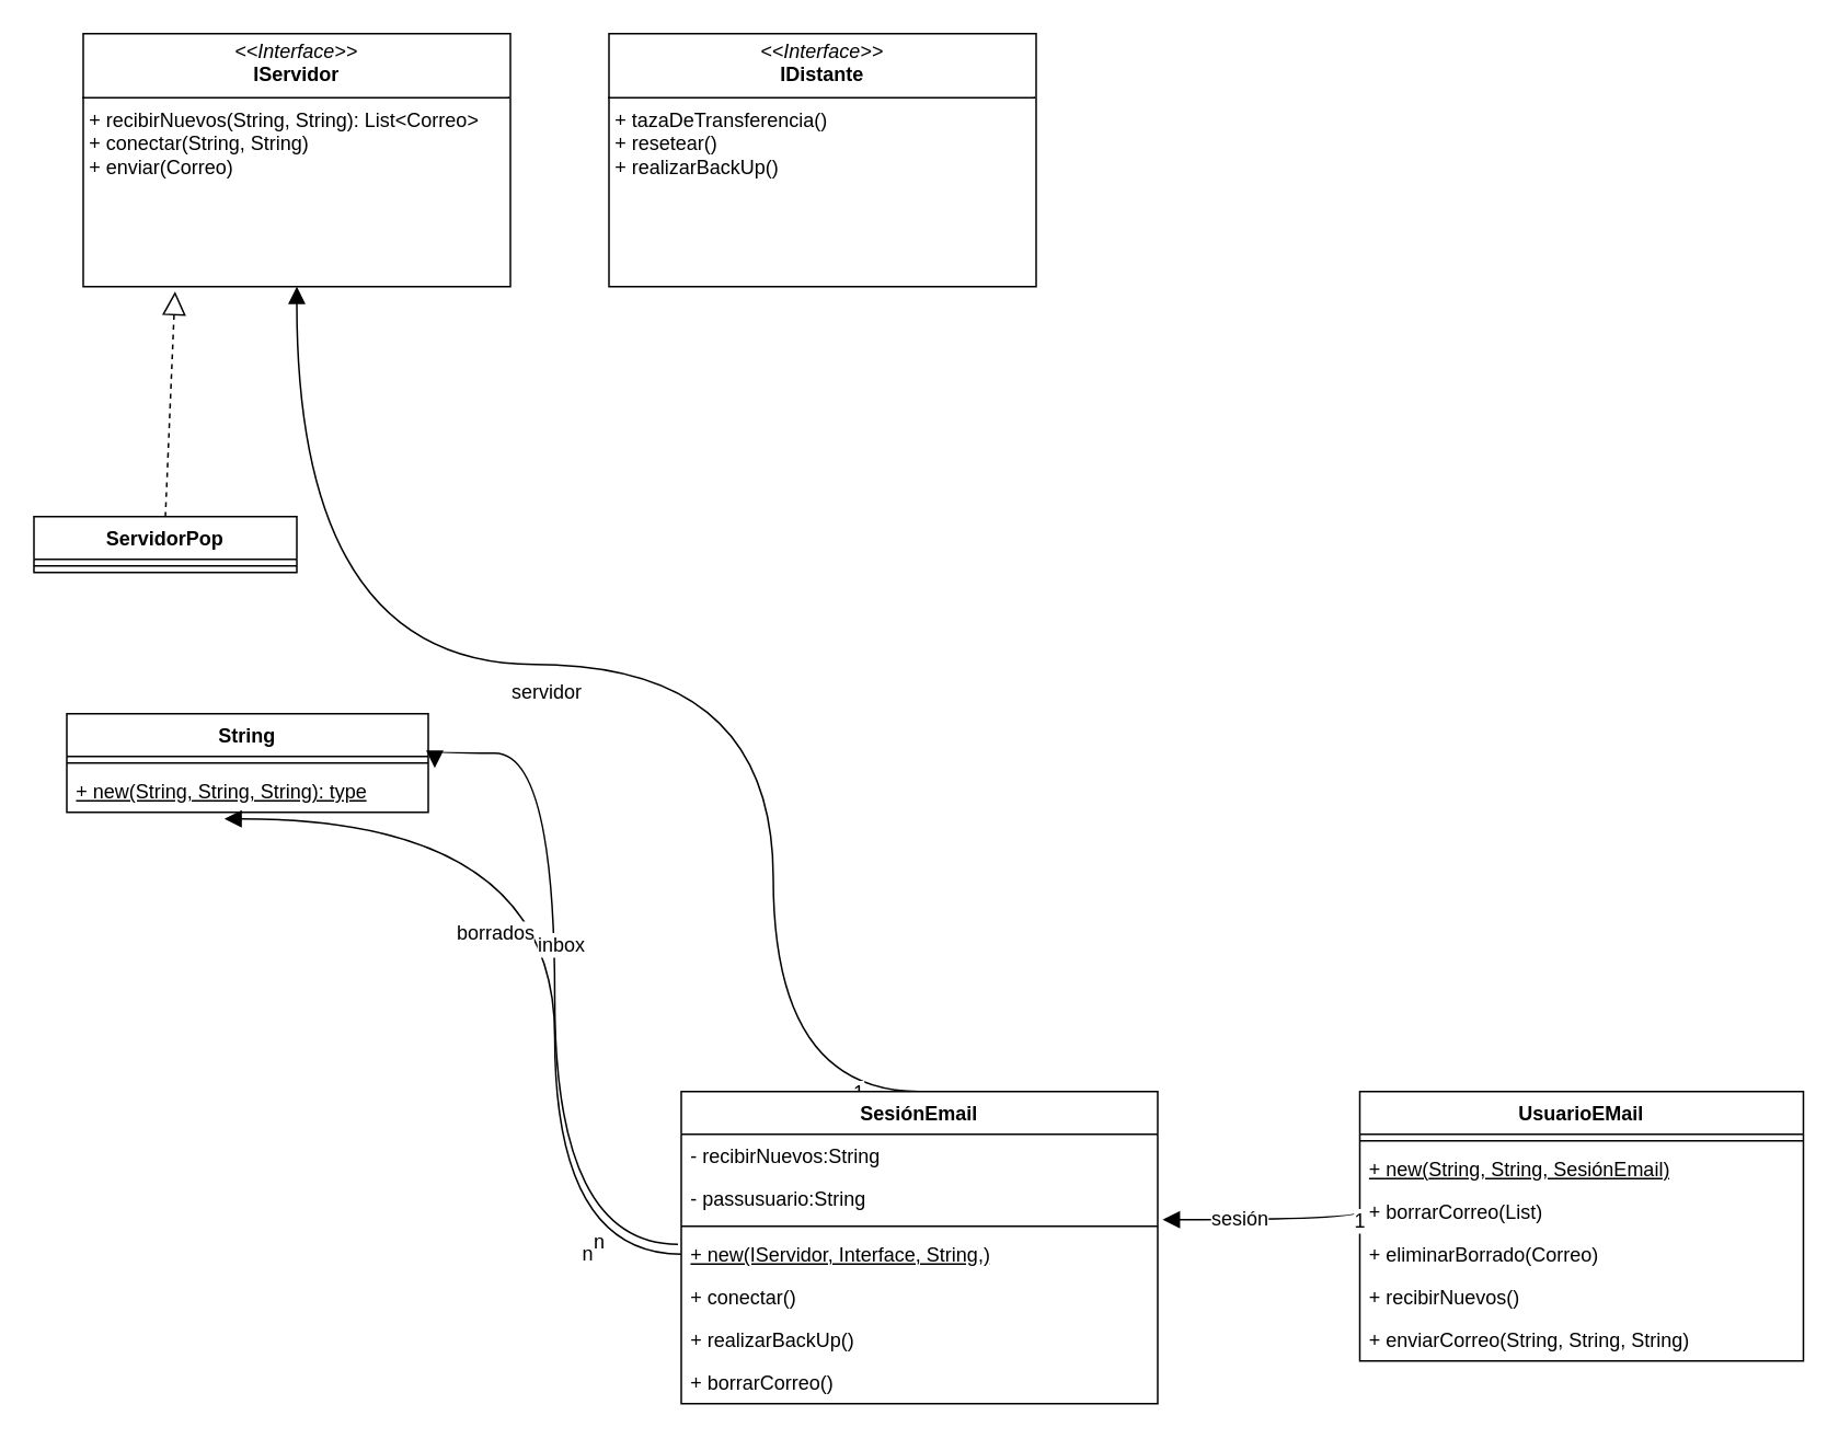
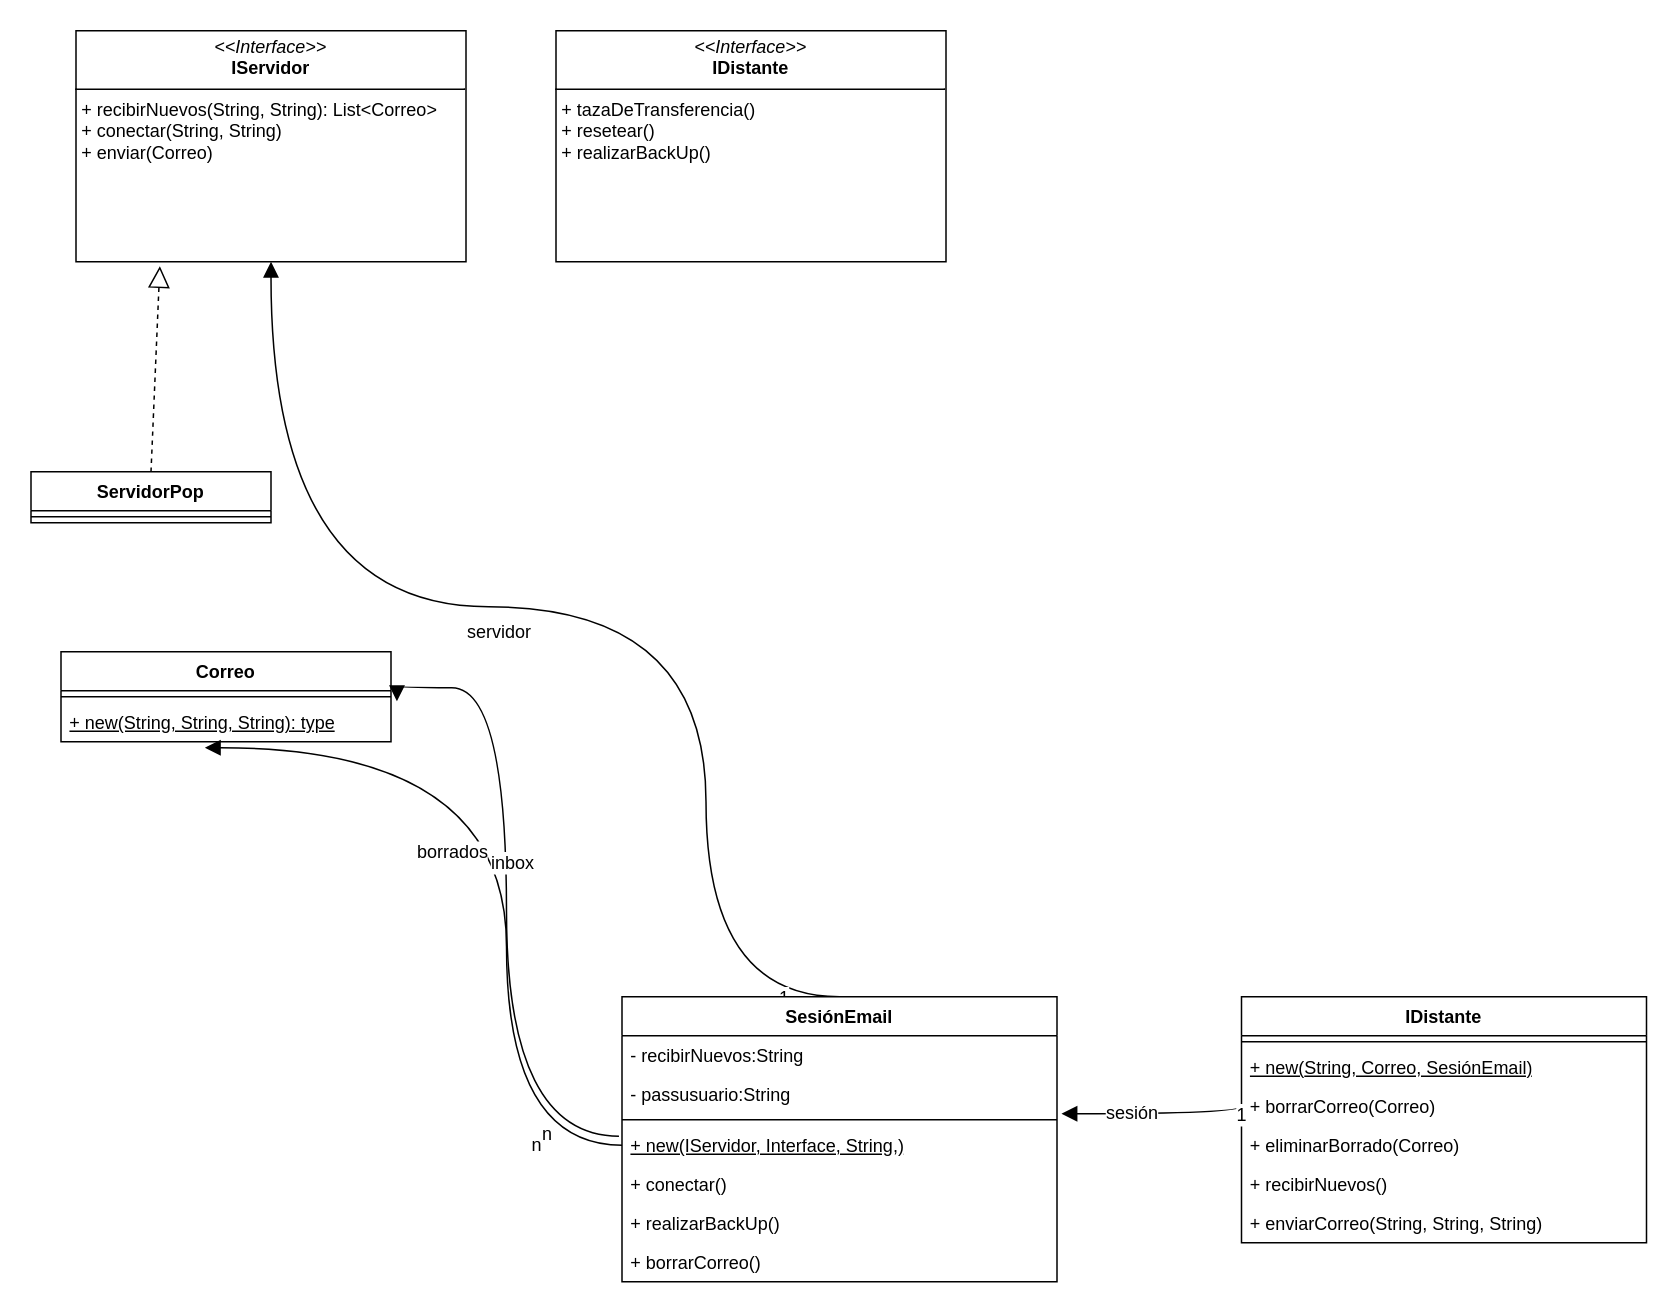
  <mxCell id="0" />
  <mxCell id="1" parent="0" />
  <mxCell id="2" value="" style="endArrow=block;endFill=1;html=1;edgeStyle=orthogonalEdgeStyle;align=left;verticalAlign=top;rounded=0;fontSize=12;startSize=8;endSize=8;curved=1;exitX=0.5;exitY=0;exitDx=0;exitDy=0;entryX=0.5;entryY=1;entryDx=0;entryDy=0;" edge="1" parent="1" source="18" target="10"><mxGeometry x="-1" relative="1" as="geometry"><mxPoint x="565" y="444" as="sourcePoint" /><mxPoint x="270" y="333" as="targetPoint" /><Array as="points"><mxPoint x="470" y="664" /><mxPoint x="470" y="404" /><mxPoint x="180" y="404" /></Array></mxGeometry></mxCell>
  <mxCell id="3" value="servidor" style="edgeLabel;html=1;align=center;verticalAlign=middle;resizable=0;points=[];fontSize=12;" vertex="1" connectable="0" parent="2"><mxGeometry x="0.124" y="16" relative="1" as="geometry"><mxPoint as="offset" /></mxGeometry></mxCell>
  <mxCell id="4" value="1" style="edgeLabel;html=1;align=center;verticalAlign=middle;resizable=0;points=[];fontSize=12;" vertex="1" connectable="0" parent="2"><mxGeometry x="-0.912" relative="1" as="geometry"><mxPoint as="offset" /></mxGeometry></mxCell>
- <mxCell id="5" value="String" style="swimlane;fontStyle=1;align=center;verticalAlign=top;childLayout=stackLayout;horizontal=1;startSize=26;horizontalStack=0;resizeParent=1;resizeParentMax=0;resizeLast=0;collapsible=1;marginBottom=0;whiteSpace=wrap;html=1;" vertex="1" parent="1"><mxGeometry x="40" y="434" width="220" height="60" as="geometry" /></mxCell>
+ <mxCell id="5" value="Correo" style="swimlane;fontStyle=1;align=center;verticalAlign=top;childLayout=stackLayout;horizontal=1;startSize=26;horizontalStack=0;resizeParent=1;resizeParentMax=0;resizeLast=0;collapsible=1;marginBottom=0;whiteSpace=wrap;html=1;" vertex="1" parent="1"><mxGeometry x="40" y="434" width="220" height="60" as="geometry" /></mxCell>
  <mxCell id="6" value="" style="line;strokeWidth=1;fillColor=none;align=left;verticalAlign=middle;spacingTop=-1;spacingLeft=3;spacingRight=3;rotatable=0;labelPosition=right;points=[];portConstraint=eastwest;strokeColor=inherit;" vertex="1" parent="5"><mxGeometry y="26" width="220" height="8" as="geometry" /></mxCell>
  <mxCell id="7" value="&lt;u&gt;+ new(String, String, String): type&lt;/u&gt;" style="text;strokeColor=none;fillColor=none;align=left;verticalAlign=top;spacingLeft=4;spacingRight=4;overflow=hidden;rotatable=0;points=[[0,0.5],[1,0.5]];portConstraint=eastwest;whiteSpace=wrap;html=1;" vertex="1" parent="5"><mxGeometry y="34" width="220" height="26" as="geometry" /></mxCell>
  <mxCell id="8" value="ServidorPop" style="swimlane;fontStyle=1;align=center;verticalAlign=top;childLayout=stackLayout;horizontal=1;startSize=26;horizontalStack=0;resizeParent=1;resizeParentMax=0;resizeLast=0;collapsible=1;marginBottom=0;whiteSpace=wrap;html=1;" vertex="1" parent="1"><mxGeometry x="20" y="314" width="160" height="34" as="geometry" /></mxCell>
  <mxCell id="9" value="" style="line;strokeWidth=1;fillColor=none;align=left;verticalAlign=middle;spacingTop=-1;spacingLeft=3;spacingRight=3;rotatable=0;labelPosition=right;points=[];portConstraint=eastwest;strokeColor=inherit;" vertex="1" parent="8"><mxGeometry y="26" width="160" height="8" as="geometry" /></mxCell>
  <mxCell id="10" value="&lt;p style=&quot;margin:0px;margin-top:4px;text-align:center;&quot;&gt;&lt;i&gt;&amp;lt;&amp;lt;Interface&amp;gt;&amp;gt;&lt;/i&gt;&lt;br&gt;&lt;b&gt;IServidor&lt;/b&gt;&lt;/p&gt;&lt;hr size=&quot;1&quot; style=&quot;border-style:solid;&quot;&gt;&lt;p style=&quot;margin:0px;margin-left:4px;&quot;&gt;+ recibirNuevos(String, String): List&amp;lt;Correo&amp;gt;&lt;br&gt;+ conectar(String, String)&lt;/p&gt;&lt;p style=&quot;margin:0px;margin-left:4px;&quot;&gt;+ enviar(Correo)&lt;br&gt;&lt;/p&gt;&lt;p style=&quot;margin:0px;margin-left:4px;&quot;&gt;&lt;br&gt;&lt;/p&gt;" style="verticalAlign=top;align=left;overflow=fill;html=1;whiteSpace=wrap;" vertex="1" parent="1"><mxGeometry x="50" y="20" width="260" height="154" as="geometry" /></mxCell>
  <mxCell id="11" value="" style="endArrow=block;dashed=1;endFill=0;endSize=12;html=1;rounded=0;fontSize=12;curved=1;exitX=0.5;exitY=0;exitDx=0;exitDy=0;entryX=0.215;entryY=1.019;entryDx=0;entryDy=0;entryPerimeter=0;" edge="1" parent="1" source="8" target="10"><mxGeometry width="160" relative="1" as="geometry"><mxPoint x="360" y="314" as="sourcePoint" /><mxPoint x="520" y="314" as="targetPoint" /></mxGeometry></mxCell>
  <mxCell id="12" value="" style="endArrow=block;endFill=1;html=1;edgeStyle=orthogonalEdgeStyle;align=left;verticalAlign=top;rounded=0;fontSize=12;startSize=8;endSize=8;curved=1;exitX=-0.007;exitY=0.269;exitDx=0;exitDy=0;exitPerimeter=0;entryX=1.018;entryY=-0.038;entryDx=0;entryDy=0;entryPerimeter=0;" edge="1" parent="1" source="22" target="7"><mxGeometry x="-1" relative="1" as="geometry"><mxPoint x="260" y="577.5" as="sourcePoint" /><mxPoint x="420" y="577.5" as="targetPoint" /></mxGeometry></mxCell>
  <mxCell id="13" value="n" style="edgeLabel;html=1;align=center;verticalAlign=middle;resizable=0;points=[];fontSize=12;" vertex="1" connectable="0" parent="12"><mxGeometry x="-0.788" y="-1" relative="1" as="geometry"><mxPoint as="offset" /></mxGeometry></mxCell>
  <mxCell id="14" value="" style="endArrow=block;endFill=1;html=1;edgeStyle=orthogonalEdgeStyle;align=left;verticalAlign=top;rounded=0;fontSize=12;startSize=8;endSize=8;curved=1;exitX=0;exitY=0.5;exitDx=0;exitDy=0;entryX=0.436;entryY=1.154;entryDx=0;entryDy=0;entryPerimeter=0;" edge="1" parent="1" source="22" target="7"><mxGeometry x="-1" relative="1" as="geometry"><mxPoint x="420" y="533" as="sourcePoint" /><mxPoint x="274" y="477" as="targetPoint" /></mxGeometry></mxCell>
  <mxCell id="15" value="inbox" style="edgeLabel;html=1;align=center;verticalAlign=middle;resizable=0;points=[];fontSize=12;" vertex="1" connectable="0" parent="14"><mxGeometry x="-0.194" y="-3" relative="1" as="geometry"><mxPoint y="-47" as="offset" /></mxGeometry></mxCell>
  <mxCell id="16" value="borrados" style="edgeLabel;html=1;align=center;verticalAlign=middle;resizable=0;points=[];fontSize=12;" vertex="1" connectable="0" parent="14"><mxGeometry x="0.054" y="3" relative="1" as="geometry"><mxPoint x="-34" y="13" as="offset" /></mxGeometry></mxCell>
  <mxCell id="17" value="n" style="edgeLabel;html=1;align=center;verticalAlign=middle;resizable=0;points=[];fontSize=12;" vertex="1" connectable="0" parent="14"><mxGeometry x="-0.788" y="-1" relative="1" as="geometry"><mxPoint as="offset" /></mxGeometry></mxCell>
  <mxCell id="18" value="SesiónEmail" style="swimlane;fontStyle=1;align=center;verticalAlign=top;childLayout=stackLayout;horizontal=1;startSize=26;horizontalStack=0;resizeParent=1;resizeParentMax=0;resizeLast=0;collapsible=1;marginBottom=0;whiteSpace=wrap;html=1;" vertex="1" parent="1"><mxGeometry x="414" y="664" width="290" height="190" as="geometry" /></mxCell>
  <mxCell id="19" value="- recibirNuevos:String&amp;nbsp;" style="text;strokeColor=none;fillColor=none;align=left;verticalAlign=top;spacingLeft=4;spacingRight=4;overflow=hidden;rotatable=0;points=[[0,0.5],[1,0.5]];portConstraint=eastwest;whiteSpace=wrap;html=1;" vertex="1" parent="18"><mxGeometry y="26" width="290" height="26" as="geometry" /></mxCell>
  <mxCell id="20" value="- passusuario:String" style="text;strokeColor=none;fillColor=none;align=left;verticalAlign=top;spacingLeft=4;spacingRight=4;overflow=hidden;rotatable=0;points=[[0,0.5],[1,0.5]];portConstraint=eastwest;whiteSpace=wrap;html=1;" vertex="1" parent="18"><mxGeometry y="52" width="290" height="26" as="geometry" /></mxCell>
  <mxCell id="21" value="" style="line;strokeWidth=1;fillColor=none;align=left;verticalAlign=middle;spacingTop=-1;spacingLeft=3;spacingRight=3;rotatable=0;labelPosition=right;points=[];portConstraint=eastwest;strokeColor=inherit;" vertex="1" parent="18"><mxGeometry y="78" width="290" height="8" as="geometry" /></mxCell>
  <mxCell id="22" value="&lt;u&gt;+ new(IServidor, Interface, String,)&lt;/u&gt;" style="text;strokeColor=none;fillColor=none;align=left;verticalAlign=top;spacingLeft=4;spacingRight=4;overflow=hidden;rotatable=0;points=[[0,0.5],[1,0.5]];portConstraint=eastwest;whiteSpace=wrap;html=1;" vertex="1" parent="18"><mxGeometry y="86" width="290" height="26" as="geometry" /></mxCell>
  <mxCell id="23" value="+ conectar()" style="text;strokeColor=none;fillColor=none;align=left;verticalAlign=top;spacingLeft=4;spacingRight=4;overflow=hidden;rotatable=0;points=[[0,0.5],[1,0.5]];portConstraint=eastwest;whiteSpace=wrap;html=1;" vertex="1" parent="18"><mxGeometry y="112" width="290" height="26" as="geometry" /></mxCell>
  <mxCell id="24" value="+ realizarBackUp()" style="text;strokeColor=none;fillColor=none;align=left;verticalAlign=top;spacingLeft=4;spacingRight=4;overflow=hidden;rotatable=0;points=[[0,0.5],[1,0.5]];portConstraint=eastwest;whiteSpace=wrap;html=1;" vertex="1" parent="18"><mxGeometry y="138" width="290" height="26" as="geometry" /></mxCell>
  <mxCell id="25" value="+ borrarCorreo()" style="text;strokeColor=none;fillColor=none;align=left;verticalAlign=top;spacingLeft=4;spacingRight=4;overflow=hidden;rotatable=0;points=[[0,0.5],[1,0.5]];portConstraint=eastwest;whiteSpace=wrap;html=1;" vertex="1" parent="18"><mxGeometry y="164" width="290" height="26" as="geometry" /></mxCell>
  <mxCell id="26" value="&lt;p style=&quot;margin:0px;margin-top:4px;text-align:center;&quot;&gt;&lt;i&gt;&amp;lt;&amp;lt;Interface&amp;gt;&amp;gt;&lt;/i&gt;&lt;br&gt;&lt;b&gt;IDistante&lt;/b&gt;&lt;/p&gt;&lt;hr size=&quot;1&quot; style=&quot;border-style:solid;&quot;&gt;&lt;p style=&quot;margin:0px;margin-left:4px;&quot;&gt;&lt;span style=&quot;background-color: initial;&quot;&gt;+ tazaDeTransferencia()&lt;/span&gt;&lt;br&gt;&lt;/p&gt;&lt;p style=&quot;margin:0px;margin-left:4px;&quot;&gt;+ resetear()&lt;br&gt;&lt;/p&gt;&lt;p style=&quot;margin:0px;margin-left:4px;&quot;&gt;+ realizarBackUp()&lt;/p&gt;" style="verticalAlign=top;align=left;overflow=fill;html=1;whiteSpace=wrap;" vertex="1" parent="1"><mxGeometry x="370" y="20" width="260" height="154" as="geometry" /></mxCell>
- <mxCell id="27" value="UsuarioEMail" style="swimlane;fontStyle=1;align=center;verticalAlign=top;childLayout=stackLayout;horizontal=1;startSize=26;horizontalStack=0;resizeParent=1;resizeParentMax=0;resizeLast=0;collapsible=1;marginBottom=0;whiteSpace=wrap;html=1;" vertex="1" parent="1"><mxGeometry x="827" y="664" width="270" height="164" as="geometry" /></mxCell>
+ <mxCell id="27" value="IDistante" style="swimlane;fontStyle=1;align=center;verticalAlign=top;childLayout=stackLayout;horizontal=1;startSize=26;horizontalStack=0;resizeParent=1;resizeParentMax=0;resizeLast=0;collapsible=1;marginBottom=0;whiteSpace=wrap;html=1;" vertex="1" parent="1"><mxGeometry x="827" y="664" width="270" height="164" as="geometry" /></mxCell>
  <mxCell id="28" value="" style="line;strokeWidth=1;fillColor=none;align=left;verticalAlign=middle;spacingTop=-1;spacingLeft=3;spacingRight=3;rotatable=0;labelPosition=right;points=[];portConstraint=eastwest;strokeColor=inherit;" vertex="1" parent="27"><mxGeometry y="26" width="270" height="8" as="geometry" /></mxCell>
- <mxCell id="29" value="&lt;u&gt;+ new(&lt;/u&gt;&lt;u&gt;String, String, SesiónEmail)&lt;/u&gt;" style="text;strokeColor=none;fillColor=none;align=left;verticalAlign=top;spacingLeft=4;spacingRight=4;overflow=hidden;rotatable=0;points=[[0,0.5],[1,0.5]];portConstraint=eastwest;whiteSpace=wrap;html=1;" vertex="1" parent="27"><mxGeometry y="34" width="270" height="26" as="geometry" /></mxCell>
- <mxCell id="30" value="+ borrarCorreo(List)" style="text;strokeColor=none;fillColor=none;align=left;verticalAlign=top;spacingLeft=4;spacingRight=4;overflow=hidden;rotatable=0;points=[[0,0.5],[1,0.5]];portConstraint=eastwest;whiteSpace=wrap;html=1;" vertex="1" parent="27"><mxGeometry y="60" width="270" height="26" as="geometry" /></mxCell>
+ <mxCell id="29" value="&lt;u&gt;+ new(&lt;/u&gt;&lt;u&gt;String, Correo, SesiónEmail)&lt;/u&gt;" style="text;strokeColor=none;fillColor=none;align=left;verticalAlign=top;spacingLeft=4;spacingRight=4;overflow=hidden;rotatable=0;points=[[0,0.5],[1,0.5]];portConstraint=eastwest;whiteSpace=wrap;html=1;" vertex="1" parent="27"><mxGeometry y="34" width="270" height="26" as="geometry" /></mxCell>
+ <mxCell id="30" value="+ borrarCorreo(Correo)" style="text;strokeColor=none;fillColor=none;align=left;verticalAlign=top;spacingLeft=4;spacingRight=4;overflow=hidden;rotatable=0;points=[[0,0.5],[1,0.5]];portConstraint=eastwest;whiteSpace=wrap;html=1;" vertex="1" parent="27"><mxGeometry y="60" width="270" height="26" as="geometry" /></mxCell>
  <mxCell id="31" value="+ eliminarBorrado(Correo)" style="text;strokeColor=none;fillColor=none;align=left;verticalAlign=top;spacingLeft=4;spacingRight=4;overflow=hidden;rotatable=0;points=[[0,0.5],[1,0.5]];portConstraint=eastwest;whiteSpace=wrap;html=1;" vertex="1" parent="27"><mxGeometry y="86" width="270" height="26" as="geometry" /></mxCell>
  <mxCell id="32" value="+ recibirNuevos()" style="text;strokeColor=none;fillColor=none;align=left;verticalAlign=top;spacingLeft=4;spacingRight=4;overflow=hidden;rotatable=0;points=[[0,0.5],[1,0.5]];portConstraint=eastwest;whiteSpace=wrap;html=1;" vertex="1" parent="27"><mxGeometry y="112" width="270" height="26" as="geometry" /></mxCell>
  <mxCell id="33" value="+ enviarCorreo(String, String, String)" style="text;strokeColor=none;fillColor=none;align=left;verticalAlign=top;spacingLeft=4;spacingRight=4;overflow=hidden;rotatable=0;points=[[0,0.5],[1,0.5]];portConstraint=eastwest;whiteSpace=wrap;html=1;" vertex="1" parent="27"><mxGeometry y="138" width="270" height="26" as="geometry" /></mxCell>
  <mxCell id="34" value="" style="endArrow=block;endFill=1;html=1;edgeStyle=orthogonalEdgeStyle;align=left;verticalAlign=top;rounded=0;fontSize=12;startSize=8;endSize=8;curved=1;exitX=0;exitY=0.5;exitDx=0;exitDy=0;entryX=1.01;entryY=1;entryDx=0;entryDy=0;entryPerimeter=0;" edge="1" parent="1"><mxGeometry x="-1" relative="1" as="geometry"><mxPoint x="827.1" y="737" as="sourcePoint" /><mxPoint x="707" y="742" as="targetPoint" /><Array as="points"><mxPoint x="827.1" y="742" /></Array></mxGeometry></mxCell>
  <mxCell id="35" value="1" style="edgeLabel;html=1;align=center;verticalAlign=middle;resizable=0;points=[];fontSize=12;" vertex="1" connectable="0" parent="34"><mxGeometry x="-0.912" relative="1" as="geometry"><mxPoint as="offset" /></mxGeometry></mxCell>
  <mxCell id="36" value="sesión" style="edgeLabel;html=1;align=center;verticalAlign=middle;resizable=0;points=[];fontSize=12;" vertex="1" connectable="0" parent="34"><mxGeometry x="0.265" y="-1" relative="1" as="geometry"><mxPoint as="offset" /></mxGeometry></mxCell>
